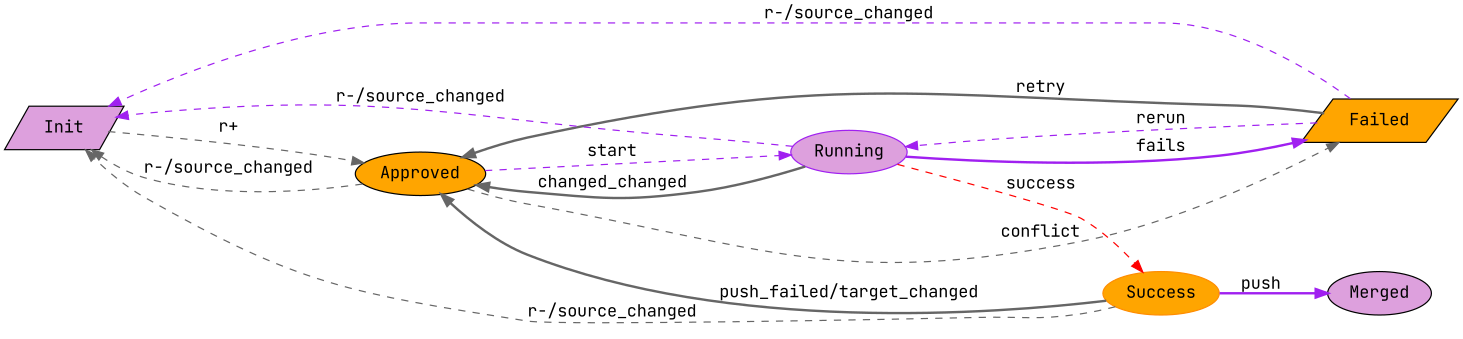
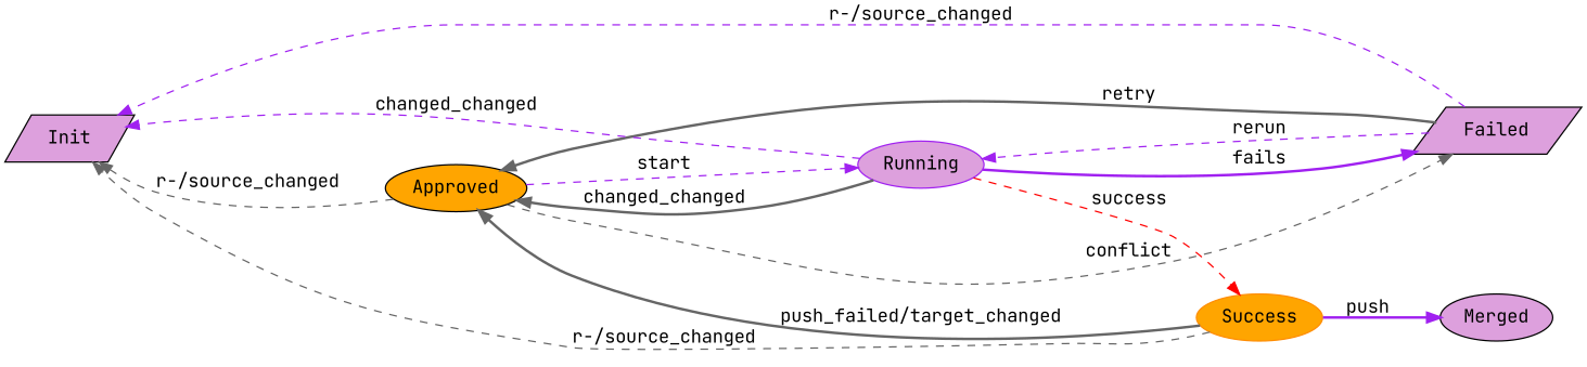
  digraph {
    fontname="JetBrains Mono"
    rankdir=LR
    node [color=black fillcolor=plum fontname="JetBrains Mono" shape=ellipse style=filled]
    edge [color=gray40 fontname="JetBrains Mono" style=dashed]
    n1 [label=Init shape=parallelogram]
    n2 [label=Merged]
-   n3 [fillcolor=orange label=Failed shape=parallelogram]
+   n3 [label=Failed shape=parallelogram]
    n4 [fillcolor=orange label=Approved]
    n5 [color=purple label=Running]
    n6 [color=darkorange fillcolor=orange label=Success]
    subgraph sub_1 {
      rank=min
      n1
    }
    subgraph sub_2 {
      rank=max
      n2
      n3
    }
-   n1 -> n4 [label="r+"]
    n3 -> n1 [color=purple label="r-/source_changed"]
    n3 -> n4 [label=retry style=bold]
    n3 -> n5 [color=purple label=rerun]
    n4 -> n1 [label="r-/source_changed"]
    n4 -> n3 [label=conflict]
    n4 -> n5 [color=purple label=start]
-   n5 -> n1 [color=purple label="r-/source_changed"]
+   n5 -> n1 [color=purple label=changed_changed]
    n5 -> n3 [color=purple label=fails style=bold]
    n5 -> n4 [label=changed_changed style=bold]
    n5 -> n6 [color=red label=success]
    n6 -> n1 [label="r-/source_changed"]
    n6 -> n2 [color=purple label=push style=bold]
    n6 -> n4 [label="push_failed/target_changed" style=bold]
  }
